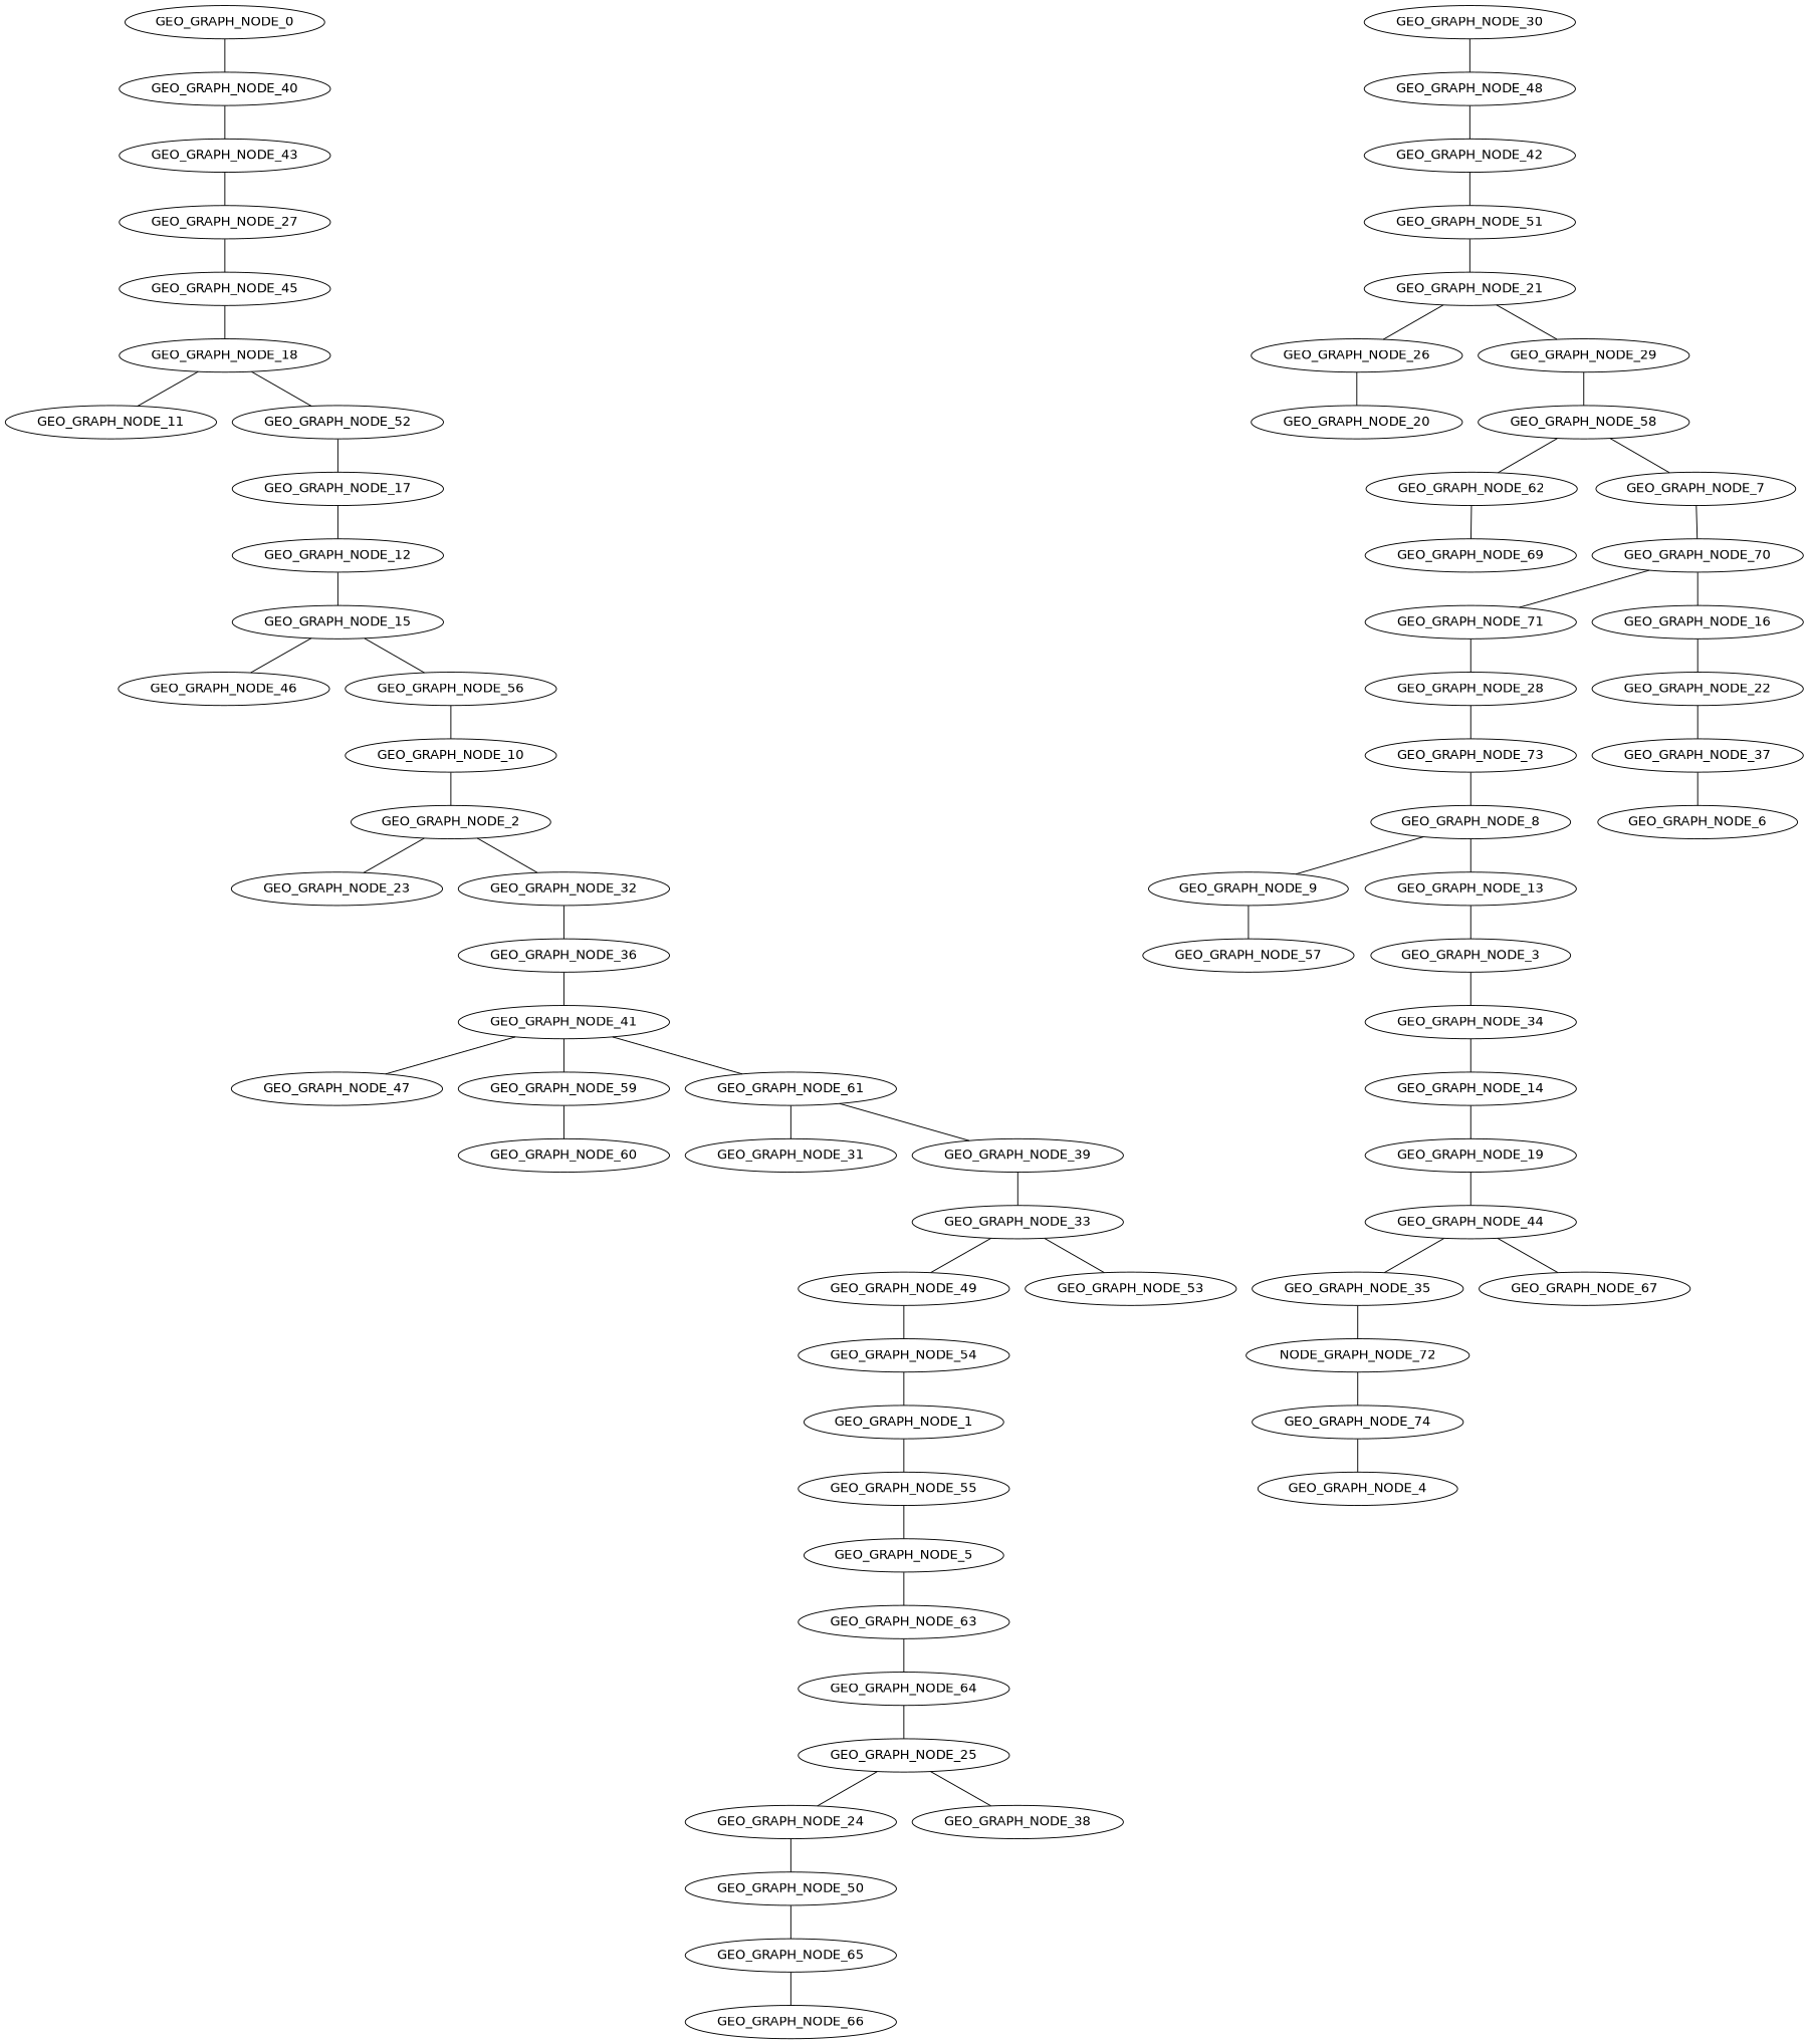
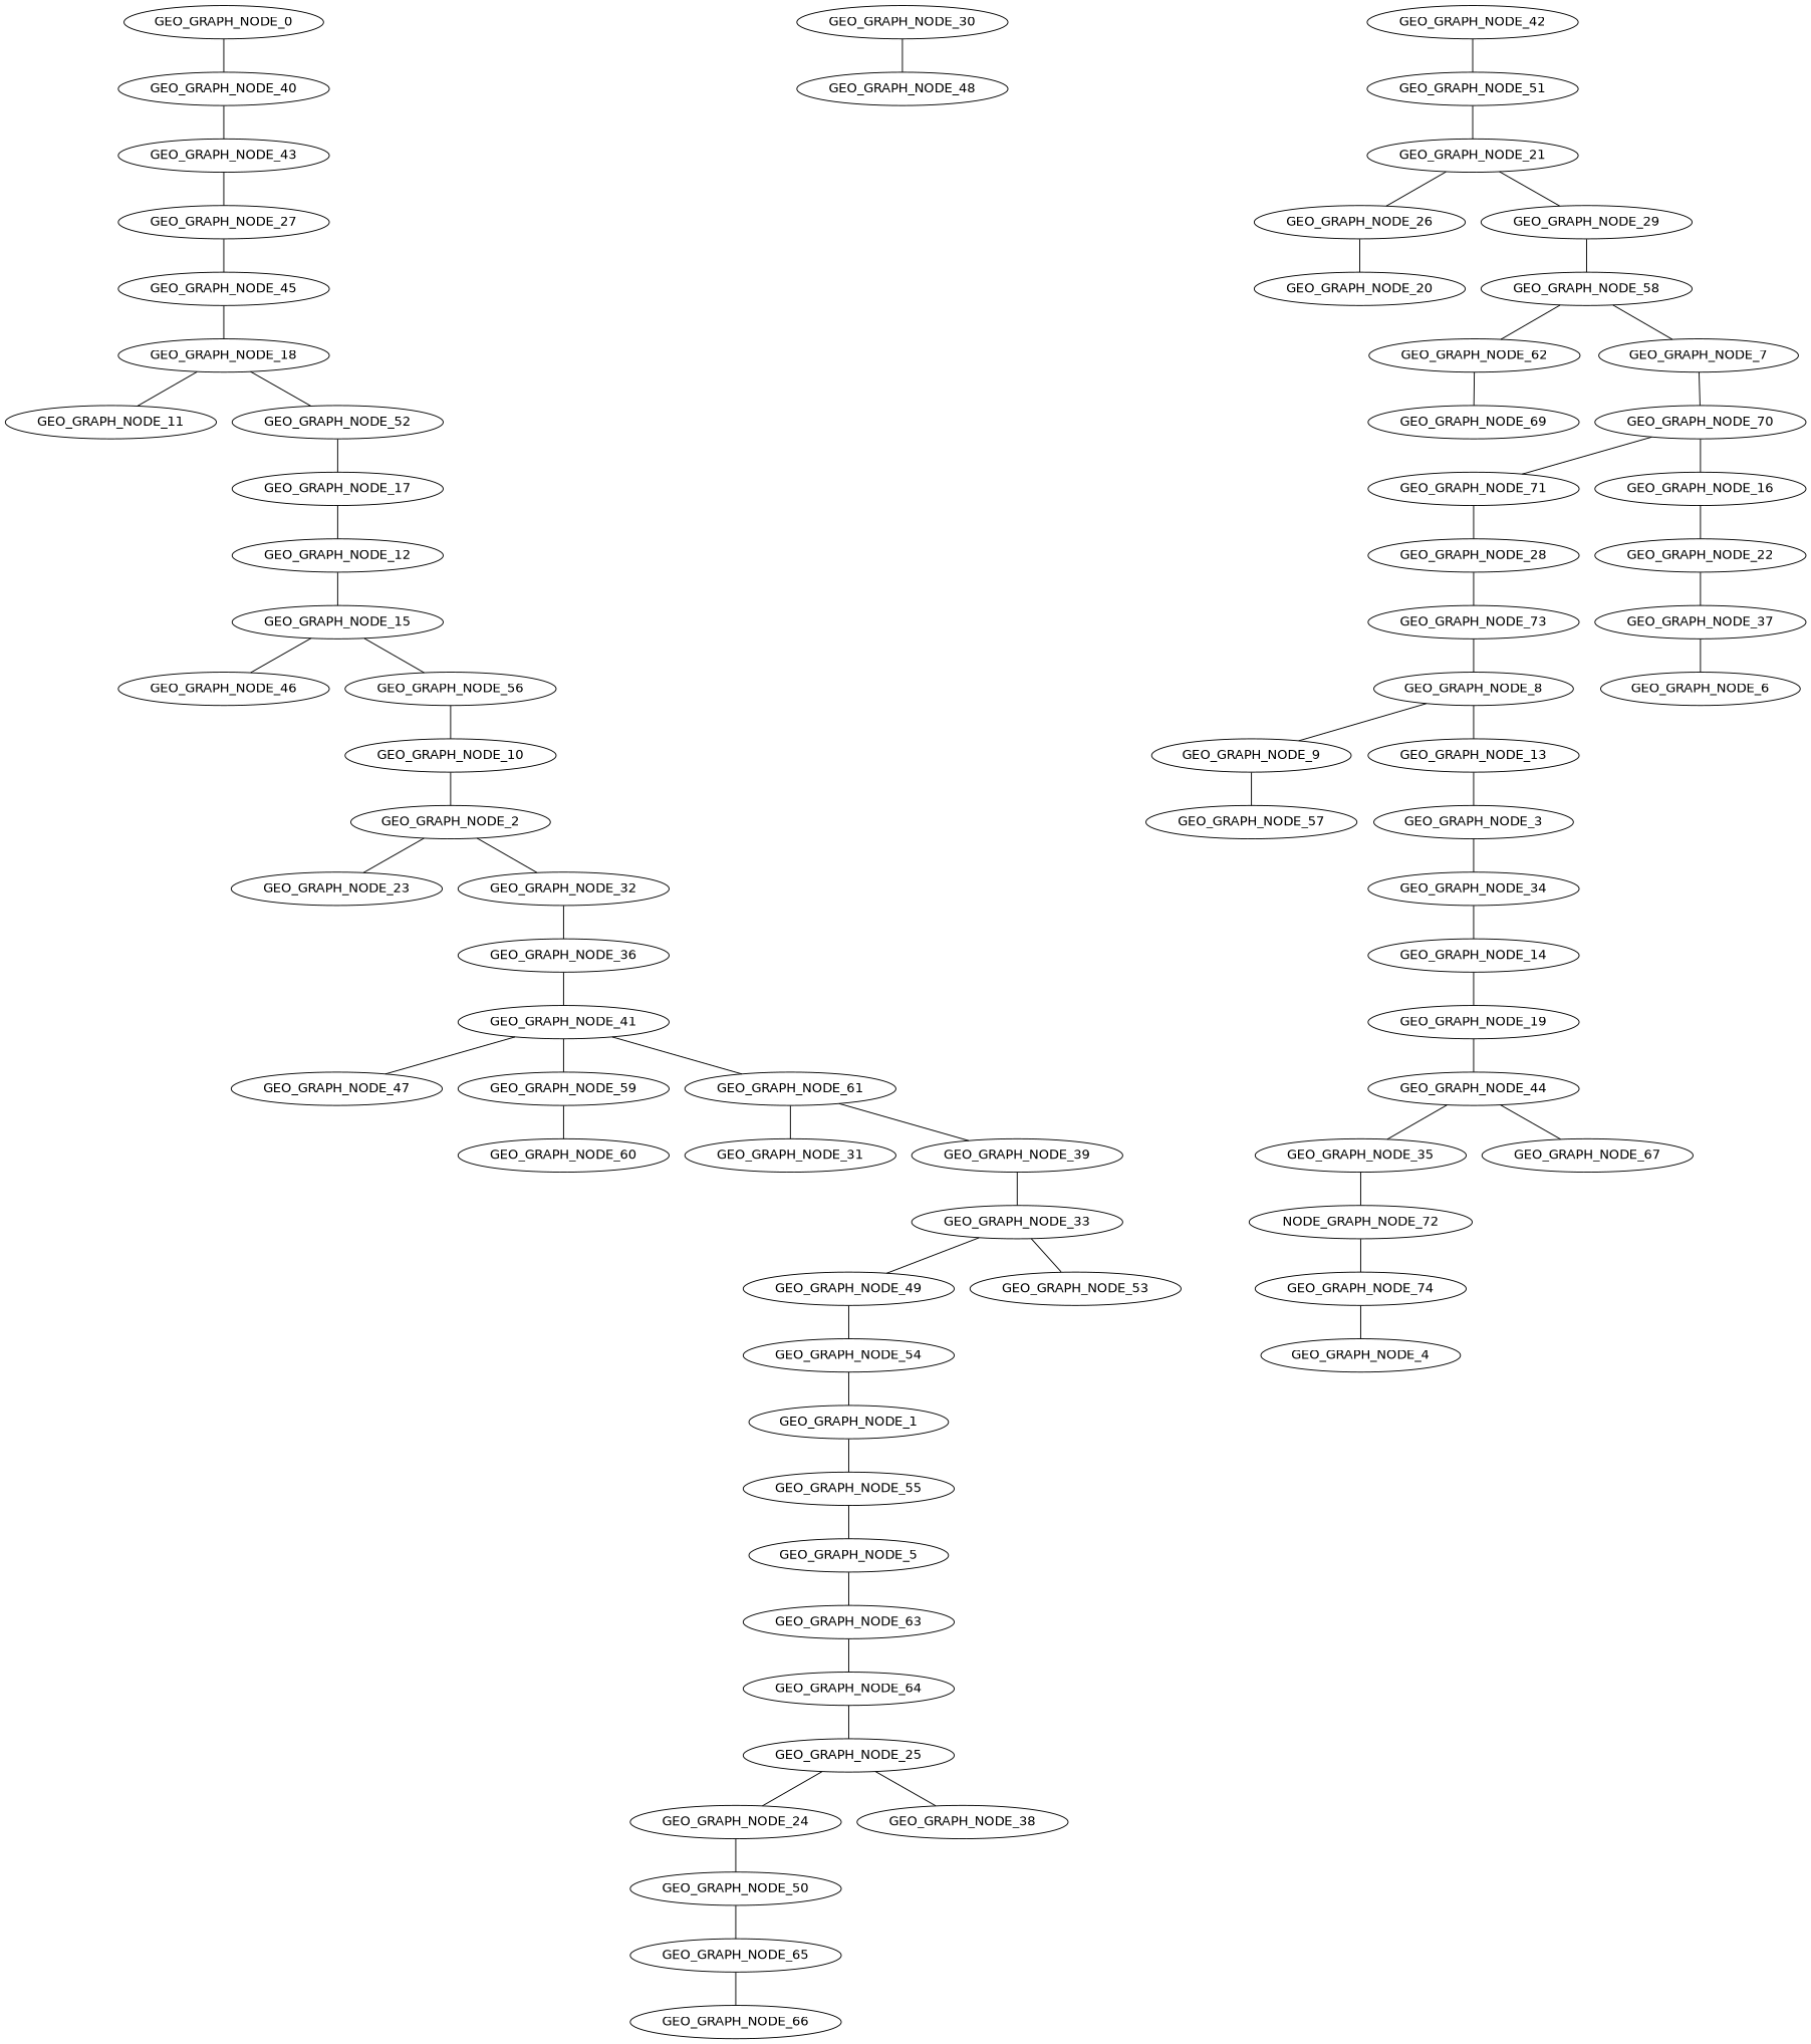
  graph {
    fontname="DejaVu Sans"
    node [fontname="DejaVu Sans"]
    edge [fontname="DejaVu Sans" weight=1]
    GEO_GRAPH_NODE_0
    GEO_GRAPH_NODE_40
    GEO_GRAPH_NODE_43
    GEO_GRAPH_NODE_27
    GEO_GRAPH_NODE_45
    GEO_GRAPH_NODE_18
    GEO_GRAPH_NODE_11
    GEO_GRAPH_NODE_52
    GEO_GRAPH_NODE_17
    GEO_GRAPH_NODE_12
    GEO_GRAPH_NODE_15
    GEO_GRAPH_NODE_46
    GEO_GRAPH_NODE_56
    GEO_GRAPH_NODE_10
    GEO_GRAPH_NODE_2
    GEO_GRAPH_NODE_23
    GEO_GRAPH_NODE_32
    GEO_GRAPH_NODE_36
    GEO_GRAPH_NODE_41
    GEO_GRAPH_NODE_47
    GEO_GRAPH_NODE_59
    GEO_GRAPH_NODE_61
    GEO_GRAPH_NODE_60
    GEO_GRAPH_NODE_31
    GEO_GRAPH_NODE_39
    GEO_GRAPH_NODE_33
    GEO_GRAPH_NODE_49
    GEO_GRAPH_NODE_53
    GEO_GRAPH_NODE_54
    GEO_GRAPH_NODE_1
    GEO_GRAPH_NODE_55
    GEO_GRAPH_NODE_5
    GEO_GRAPH_NODE_63
    GEO_GRAPH_NODE_64
    GEO_GRAPH_NODE_25
    GEO_GRAPH_NODE_24
    GEO_GRAPH_NODE_38
    GEO_GRAPH_NODE_50
    GEO_GRAPH_NODE_65
    GEO_GRAPH_NODE_66
    GEO_GRAPH_NODE_30
    GEO_GRAPH_NODE_48
    GEO_GRAPH_NODE_42
    GEO_GRAPH_NODE_51
    GEO_GRAPH_NODE_21
    GEO_GRAPH_NODE_26
    GEO_GRAPH_NODE_29
    GEO_GRAPH_NODE_20
    GEO_GRAPH_NODE_58
    GEO_GRAPH_NODE_62
    GEO_GRAPH_NODE_7
    GEO_GRAPH_NODE_69
    GEO_GRAPH_NODE_70
    GEO_GRAPH_NODE_71
    GEO_GRAPH_NODE_16
    GEO_GRAPH_NODE_28
    GEO_GRAPH_NODE_22
    GEO_GRAPH_NODE_73
    GEO_GRAPH_NODE_8
    GEO_GRAPH_NODE_9
    GEO_GRAPH_NODE_13
    GEO_GRAPH_NODE_57
    GEO_GRAPH_NODE_3
    GEO_GRAPH_NODE_34
    GEO_GRAPH_NODE_14
    GEO_GRAPH_NODE_19
    GEO_GRAPH_NODE_44
    GEO_GRAPH_NODE_37
    GEO_GRAPH_NODE_35
    GEO_GRAPH_NODE_67
    GEO_GRAPH_NODE_6
    n72 [label=NODE_GRAPH_NODE_72]
    GEO_GRAPH_NODE_74
    GEO_GRAPH_NODE_4
    GEO_GRAPH_NODE_0 -- GEO_GRAPH_NODE_40
    GEO_GRAPH_NODE_40 -- GEO_GRAPH_NODE_43
    GEO_GRAPH_NODE_43 -- GEO_GRAPH_NODE_27
    GEO_GRAPH_NODE_27 -- GEO_GRAPH_NODE_45
    GEO_GRAPH_NODE_45 -- GEO_GRAPH_NODE_18
    GEO_GRAPH_NODE_18 -- GEO_GRAPH_NODE_11
    GEO_GRAPH_NODE_18 -- GEO_GRAPH_NODE_52
    GEO_GRAPH_NODE_52 -- GEO_GRAPH_NODE_17
    GEO_GRAPH_NODE_17 -- GEO_GRAPH_NODE_12
    GEO_GRAPH_NODE_12 -- GEO_GRAPH_NODE_15
    GEO_GRAPH_NODE_15 -- GEO_GRAPH_NODE_46
    GEO_GRAPH_NODE_15 -- GEO_GRAPH_NODE_56
    GEO_GRAPH_NODE_56 -- GEO_GRAPH_NODE_10
    GEO_GRAPH_NODE_10 -- GEO_GRAPH_NODE_2
    GEO_GRAPH_NODE_2 -- GEO_GRAPH_NODE_23
    GEO_GRAPH_NODE_2 -- GEO_GRAPH_NODE_32
    GEO_GRAPH_NODE_32 -- GEO_GRAPH_NODE_36
    GEO_GRAPH_NODE_36 -- GEO_GRAPH_NODE_41
    GEO_GRAPH_NODE_41 -- GEO_GRAPH_NODE_47
    GEO_GRAPH_NODE_41 -- GEO_GRAPH_NODE_59
    GEO_GRAPH_NODE_41 -- GEO_GRAPH_NODE_61
    GEO_GRAPH_NODE_59 -- GEO_GRAPH_NODE_60
    GEO_GRAPH_NODE_61 -- GEO_GRAPH_NODE_31
    GEO_GRAPH_NODE_61 -- GEO_GRAPH_NODE_39
    GEO_GRAPH_NODE_39 -- GEO_GRAPH_NODE_33
    GEO_GRAPH_NODE_33 -- GEO_GRAPH_NODE_49
    GEO_GRAPH_NODE_33 -- GEO_GRAPH_NODE_53
    GEO_GRAPH_NODE_49 -- GEO_GRAPH_NODE_54
    GEO_GRAPH_NODE_54 -- GEO_GRAPH_NODE_1
    GEO_GRAPH_NODE_1 -- GEO_GRAPH_NODE_55
    GEO_GRAPH_NODE_55 -- GEO_GRAPH_NODE_5
    GEO_GRAPH_NODE_5 -- GEO_GRAPH_NODE_63
    GEO_GRAPH_NODE_63 -- GEO_GRAPH_NODE_64
    GEO_GRAPH_NODE_64 -- GEO_GRAPH_NODE_25
    GEO_GRAPH_NODE_25 -- GEO_GRAPH_NODE_24
    GEO_GRAPH_NODE_25 -- GEO_GRAPH_NODE_38
    GEO_GRAPH_NODE_24 -- GEO_GRAPH_NODE_50
    GEO_GRAPH_NODE_50 -- GEO_GRAPH_NODE_65
    GEO_GRAPH_NODE_65 -- GEO_GRAPH_NODE_66
    GEO_GRAPH_NODE_30 -- GEO_GRAPH_NODE_48
-   GEO_GRAPH_NODE_48 -- GEO_GRAPH_NODE_42
    GEO_GRAPH_NODE_42 -- GEO_GRAPH_NODE_51
    GEO_GRAPH_NODE_51 -- GEO_GRAPH_NODE_21
    GEO_GRAPH_NODE_21 -- GEO_GRAPH_NODE_26
    GEO_GRAPH_NODE_21 -- GEO_GRAPH_NODE_29
    GEO_GRAPH_NODE_26 -- GEO_GRAPH_NODE_20
    GEO_GRAPH_NODE_29 -- GEO_GRAPH_NODE_58
    GEO_GRAPH_NODE_58 -- GEO_GRAPH_NODE_62
    GEO_GRAPH_NODE_58 -- GEO_GRAPH_NODE_7
    GEO_GRAPH_NODE_62 -- GEO_GRAPH_NODE_69
    GEO_GRAPH_NODE_7 -- GEO_GRAPH_NODE_70
    GEO_GRAPH_NODE_70 -- GEO_GRAPH_NODE_71
    GEO_GRAPH_NODE_70 -- GEO_GRAPH_NODE_16 [weight=2]
    GEO_GRAPH_NODE_71 -- GEO_GRAPH_NODE_28
    GEO_GRAPH_NODE_16 -- GEO_GRAPH_NODE_22 [weight=2]
    GEO_GRAPH_NODE_28 -- GEO_GRAPH_NODE_73
    GEO_GRAPH_NODE_22 -- GEO_GRAPH_NODE_37 [weight=2]
    GEO_GRAPH_NODE_73 -- GEO_GRAPH_NODE_8
    GEO_GRAPH_NODE_8 -- GEO_GRAPH_NODE_9
    GEO_GRAPH_NODE_8 -- GEO_GRAPH_NODE_13 [weight=2]
    GEO_GRAPH_NODE_9 -- GEO_GRAPH_NODE_57 [weight=2]
    GEO_GRAPH_NODE_13 -- GEO_GRAPH_NODE_3
    GEO_GRAPH_NODE_3 -- GEO_GRAPH_NODE_34
    GEO_GRAPH_NODE_34 -- GEO_GRAPH_NODE_14 [weight=2]
    GEO_GRAPH_NODE_14 -- GEO_GRAPH_NODE_19 [weight=2]
    GEO_GRAPH_NODE_19 -- GEO_GRAPH_NODE_44 [weight=2]
    GEO_GRAPH_NODE_44 -- GEO_GRAPH_NODE_35 [weight=2]
    GEO_GRAPH_NODE_44 -- GEO_GRAPH_NODE_67 [weight=2]
    GEO_GRAPH_NODE_37 -- GEO_GRAPH_NODE_6 [weight=2]
    GEO_GRAPH_NODE_35 -- n72 [weight=2]
    n72 -- GEO_GRAPH_NODE_74 [weight=2]
    GEO_GRAPH_NODE_74 -- GEO_GRAPH_NODE_4 [weight=5]
  }
